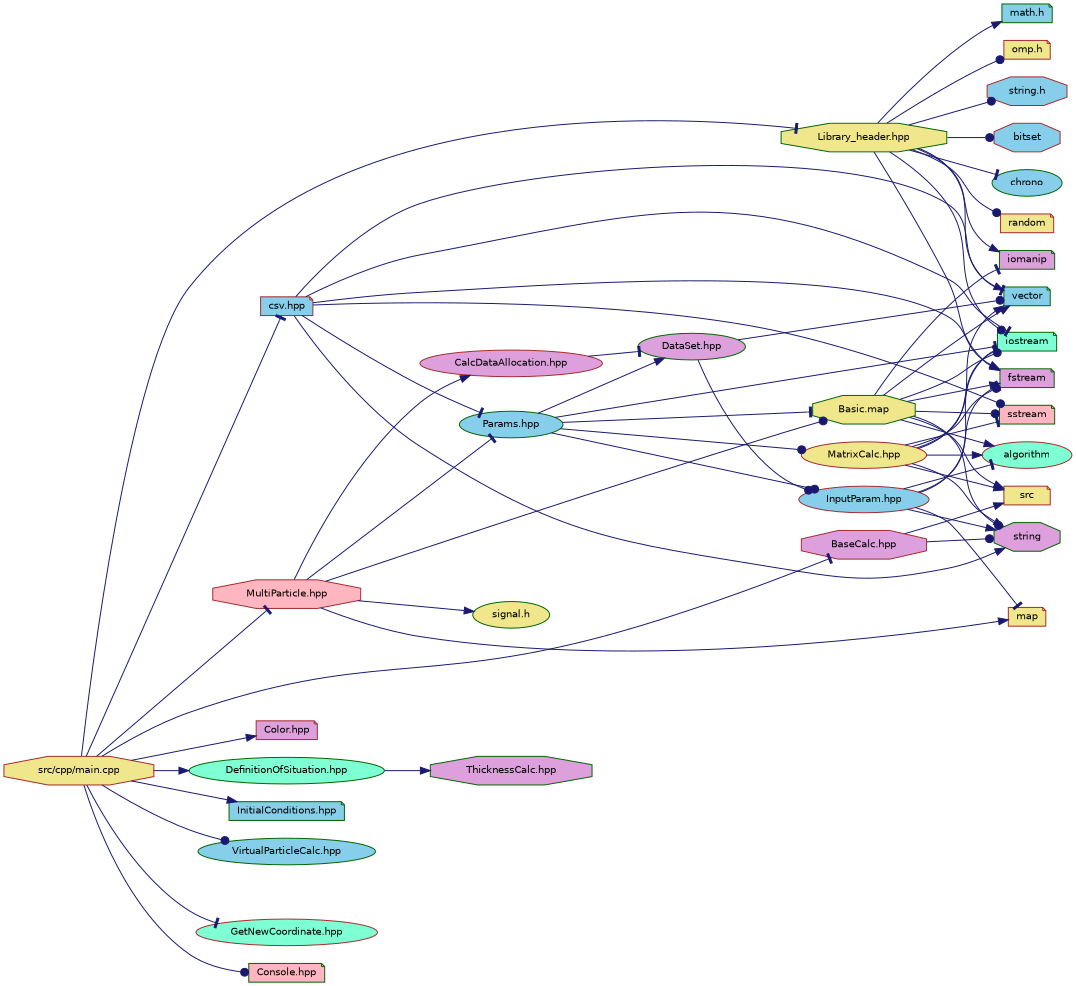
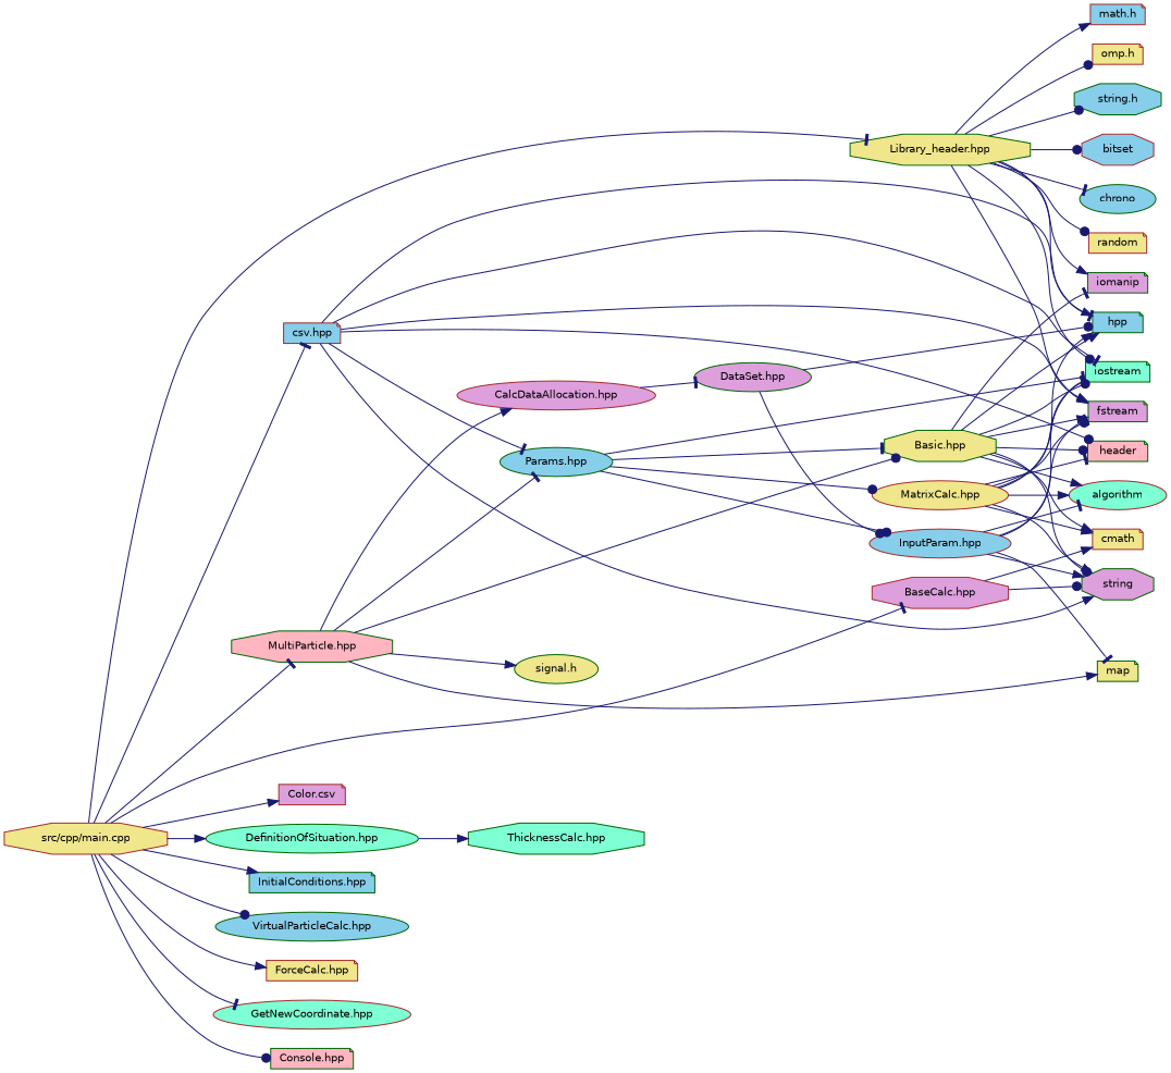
  digraph {
    rankdir=LR
    node [color=darkgreen fillcolor=khaki fontname=Helvetica fontsize=10 shape=note style=filled]
    edge [arrowhead=normal color=midnightblue fontname=Helvetica fontsize=10 labelfontname=Helvetica labelfontsize=10 style=solid]
    n1 [color=brown fontcolor=black height=0.2 label="src/cpp/main.cpp" shape=octagon width=0.4]
    n2 [height=0.2 label="Library_header.hpp" shape=octagon width=0.4]
-   n3 [color=brown fillcolor=plum height=0.2 label="Color.hpp" width=0.4]
+   n3 [color=brown fillcolor=plum height=0.2 label="Color.csv" width=0.4]
    n4 [fillcolor=aquamarine height=0.2 label="DefinitionOfSituation.hpp" shape=ellipse width=0.4]
    n5 [color=brown fillcolor=skyblue height=0.2 label="csv.hpp" width=0.4]
-   n6 [color=brown fillcolor=lightpink height=0.2 label="MultiParticle.hpp" shape=octagon width=0.4]
+   n6 [fillcolor=lightpink height=0.2 label="MultiParticle.hpp" shape=octagon width=0.4]
    n7 [fillcolor=skyblue height=0.2 label="InitialConditions.hpp" width=0.4]
    n8 [color=brown fillcolor=plum height=0.2 label="BaseCalc.hpp" shape=octagon width=0.4]
    n9 [fillcolor=skyblue height=0.2 label="VirtualParticleCalc.hpp" shape=ellipse width=0.4]
+   n10 [color=brown height=0.2 label="ForceCalc.hpp" width=0.4]
    n11 [color=brown fillcolor=aquamarine height=0.2 label="GetNewCoordinate.hpp" shape=ellipse width=0.4]
    n12 [fillcolor=lightpink height=0.2 label="Console.hpp" width=0.4]
-   n13 [fillcolor=skyblue height=0.2 label="math.h" width=0.4]
+   n13 [color=brown fillcolor=skyblue height=0.2 label="math.h" width=0.4]
    n14 [color=brown height=0.2 label="omp.h" width=0.4]
-   n15 [color=brown fillcolor=skyblue height=0.2 label="string.h" shape=octagon width=0.4]
+   n15 [fillcolor=skyblue height=0.2 label="string.h" shape=octagon width=0.4]
    n16 [color=brown fillcolor=skyblue height=0.2 label=bitset shape=octagon width=0.4]
    n17 [fillcolor=skyblue height=0.2 label=chrono shape=ellipse width=0.4]
    n18 [fillcolor=plum height=0.2 label=fstream width=0.4]
    n19 [fillcolor=plum height=0.2 label=iomanip width=0.4]
    n20 [fillcolor=aquamarine height=0.2 label=iostream width=0.4]
    n21 [color=brown height=0.2 label=random width=0.4]
-   n22 [fillcolor=skyblue height=0.2 label=vector width=0.4]
-   n23 [fillcolor=plum height=0.2 label="ThicknessCalc.hpp" shape=octagon width=0.4]
-   n24 [fillcolor=lightpink height=0.2 label=sstream width=0.4]
+   n22 [fillcolor=skyblue height=0.2 label=hpp width=0.4]
+   n23 [fillcolor=aquamarine height=0.2 label="ThicknessCalc.hpp" shape=octagon width=0.4]
+   n24 [fillcolor=lightpink height=0.2 label=header width=0.4]
    n25 [fillcolor=plum height=0.2 label=string shape=octagon width=0.4]
    n26 [fillcolor=skyblue height=0.2 label="Params.hpp" shape=ellipse width=0.4]
-   n27 [height=0.2 label="Basic.map" shape=octagon width=0.4]
-   n28 [color=brown height=0.2 label=map width=0.4]
+   n27 [height=0.2 label="Basic.hpp" shape=octagon width=0.4]
+   n28 [height=0.2 label=map width=0.4]
    n29 [color=brown fillcolor=plum height=0.2 label="CalcDataAllocation.hpp" shape=ellipse width=0.4]
    n30 [height=0.2 label="signal.h" shape=ellipse width=0.4]
-   n31 [color=brown height=0.2 label=src width=0.4]
+   n31 [color=brown height=0.2 label=cmath width=0.4]
    n32 [color=brown fillcolor=skyblue height=0.2 label="InputParam.hpp" shape=ellipse width=0.4]
    n33 [fillcolor=plum height=0.2 label="DataSet.hpp" shape=ellipse width=0.4]
    n34 [color=brown height=0.2 label="MatrixCalc.hpp" shape=ellipse width=0.4]
    n35 [color=brown fillcolor=aquamarine height=0.2 label=algorithm shape=ellipse width=0.4]
    n1 -> n2 [arrowhead=tee]
    n1 -> n3
    n1 -> n4
    n1 -> n5 [arrowhead=tee]
    n1 -> n6 [arrowhead=tee]
    n1 -> n7
    n1 -> n8 [arrowhead=tee]
    n1 -> n9 [arrowhead=dot]
+   n1 -> n10
    n1 -> n11 [arrowhead=tee]
    n1 -> n12 [arrowhead=dot]
    n2 -> n13
    n2 -> n14 [arrowhead=dot]
    n2 -> n15 [arrowhead=dot]
    n2 -> n16 [arrowhead=dot]
    n2 -> n17 [arrowhead=tee]
    n2 -> n18
    n2 -> n19
    n2 -> n20 [arrowhead=dot]
    n2 -> n21 [arrowhead=dot]
    n2 -> n22 [arrowhead=tee]
    n4 -> n23
    n5 -> n18
    n5 -> n20 [arrowhead=tee]
    n5 -> n22
    n5 -> n24 [arrowhead=dot]
    n5 -> n25
    n5 -> n26 [arrowhead=tee]
    n6 -> n26 [arrowhead=tee]
    n6 -> n27 [arrowhead=dot]
    n6 -> n28
    n6 -> n29
    n6 -> n30
    n8 -> n25 [arrowhead=dot]
    n8 -> n31
    n26 -> n20 [arrowhead=tee]
    n26 -> n27 [arrowhead=tee]
    n26 -> n32 [arrowhead=dot]
-   n26 -> n33
    n26 -> n34 [arrowhead=dot]
    n27 -> n18
    n27 -> n19 [arrowhead=tee]
    n27 -> n20 [arrowhead=dot]
    n27 -> n22
    n27 -> n24 [arrowhead=dot]
    n27 -> n25 [arrowhead=dot]
    n27 -> n31
    n27 -> n35
    n29 -> n33 [arrowhead=tee]
    n32 -> n18 [arrowhead=tee]
    n32 -> n20 [arrowhead=tee]
    n32 -> n25
    n32 -> n28 [arrowhead=tee]
    n32 -> n35 [arrowhead=tee]
    n33 -> n22 [arrowhead=dot]
    n33 -> n32 [arrowhead=dot]
    n34 -> n18 [arrowhead=dot]
    n34 -> n20 [arrowhead=tee]
    n34 -> n22
    n34 -> n24 [arrowhead=tee]
    n34 -> n25
    n34 -> n31
    n34 -> n35
  }
